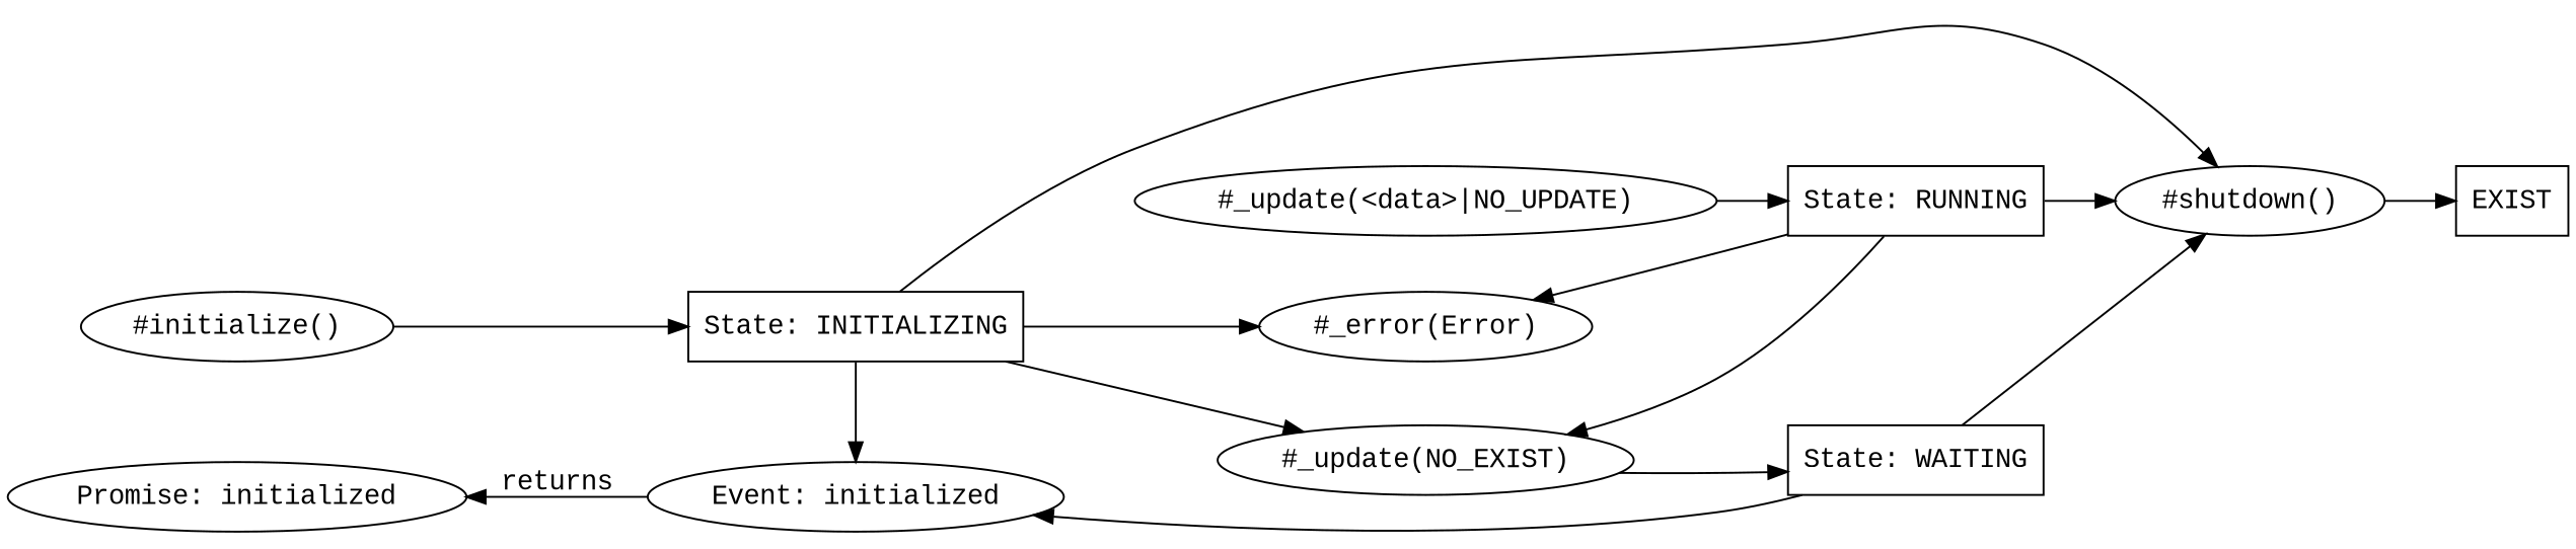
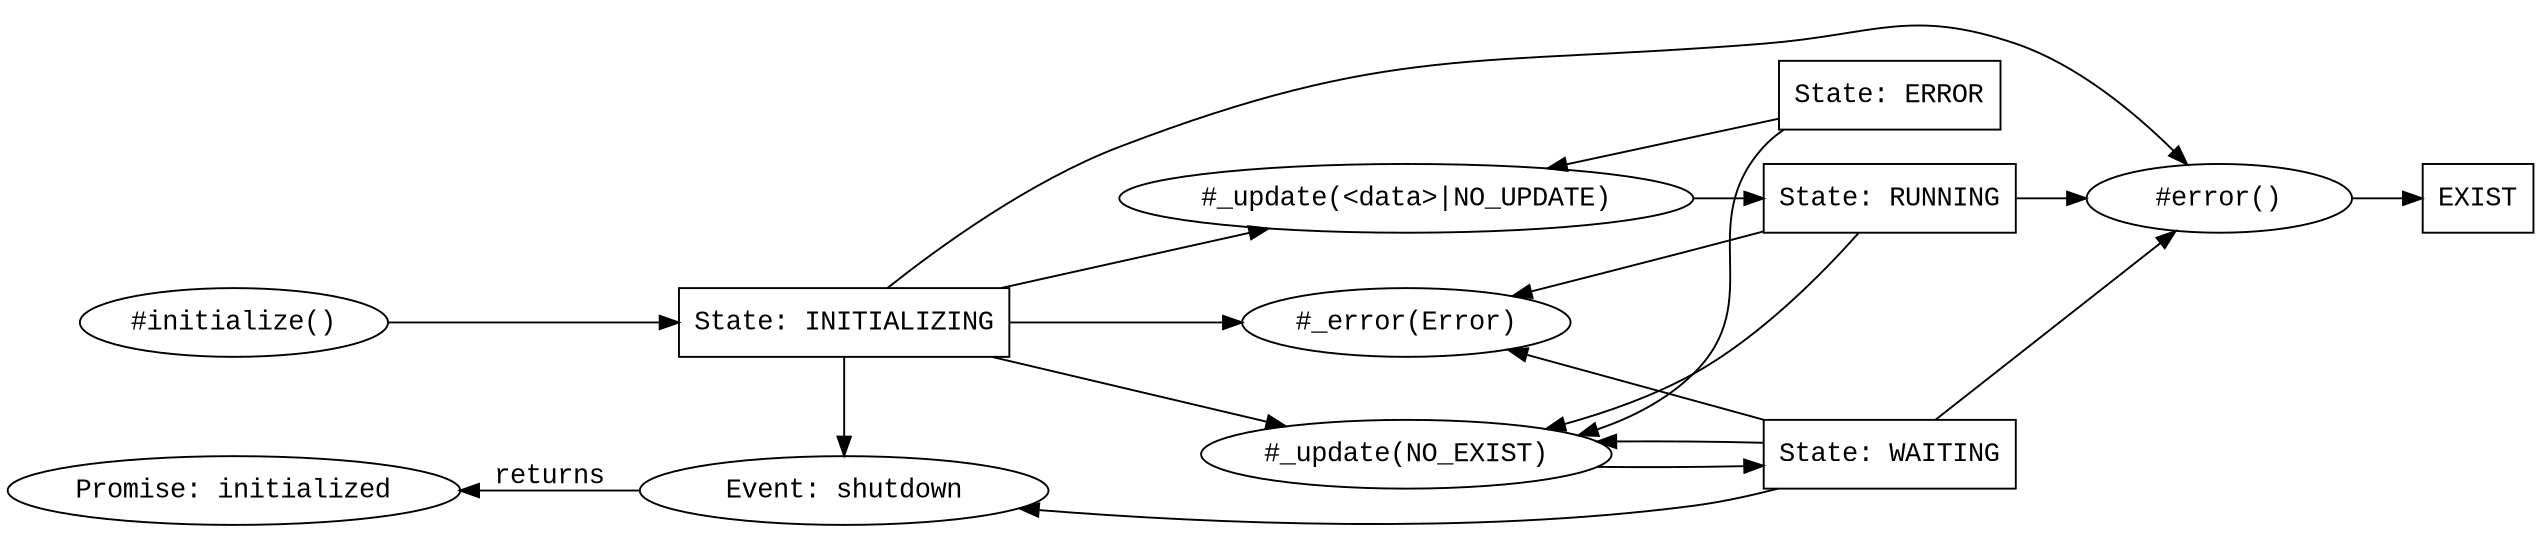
  strict digraph {
    fontname="Liberation Mono"
    rankdir=LR
    node [fontname="Liberation Mono"]
    edge [fontname="Liberation Mono"]
    n1 [label="#initialize()"]
    n2 [label="Promise: initialized"]
    n3 [label="State: INITIALIZING" shape=box]
-   n4 [label="Event: initialized"]
+   n4 [label="Event: shutdown"]
    n5 [group=running label="#_update(<data>|NO_UPDATE)"]
    n6 [group=waiting label="#_update(NO_EXIST)"]
    n7 [group=error label="#_error(Error)"]
    n8 [group=running label="State: RUNNING" shape=box]
    n9 [group=waiting label="State: WAITING" shape=box]
-   n11 [label="#shutdown()"]
+   n10 [group=error label="State: ERROR" shape=box]
+   n11 [label="#error()"]
    n12 [label=EXIST shape=box]
    subgraph sub_1 {
      rank=same
      n1
      n2
    }
    subgraph sub_2 {
      rank=same
      n3
      n4
    }
    subgraph sub_3 {
      rank=same
      n5
      n6
      n7
    }
    subgraph sub_4 {
      rank=same
      n8
      n9
+     n10
    }
    n1 -> n3
    n3 -> n4
+   n3 -> n5
    n3 -> n6
    n3 -> n7
    n3 -> n11
    n4 -> n2 [label=returns]
    n5 -> n8
    n6 -> n9
    n8 -> n6
    n8 -> n7
    n8 -> n11
    n9 -> n4
+   n9 -> n6
+   n9 -> n7
    n9 -> n11
+   n10 -> n5
+   n10 -> n6
    n11 -> n12
  }
